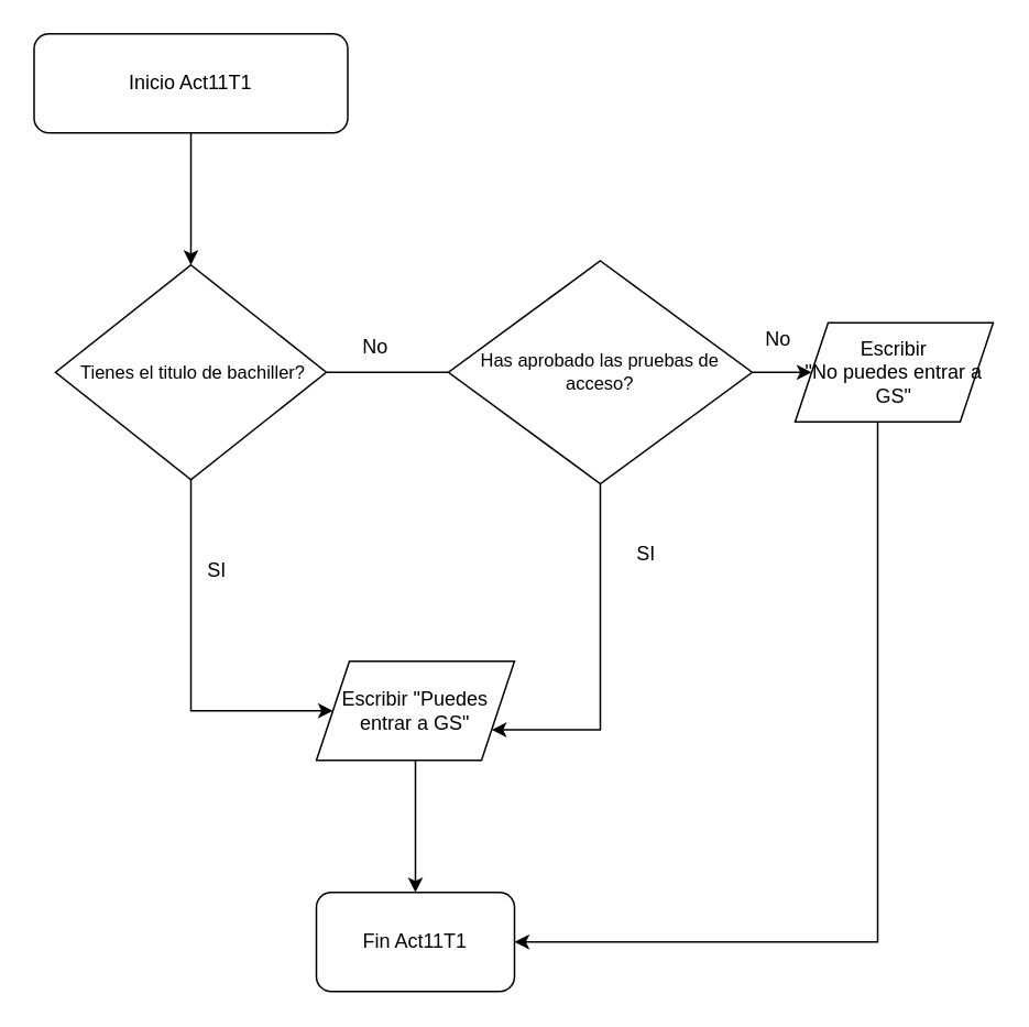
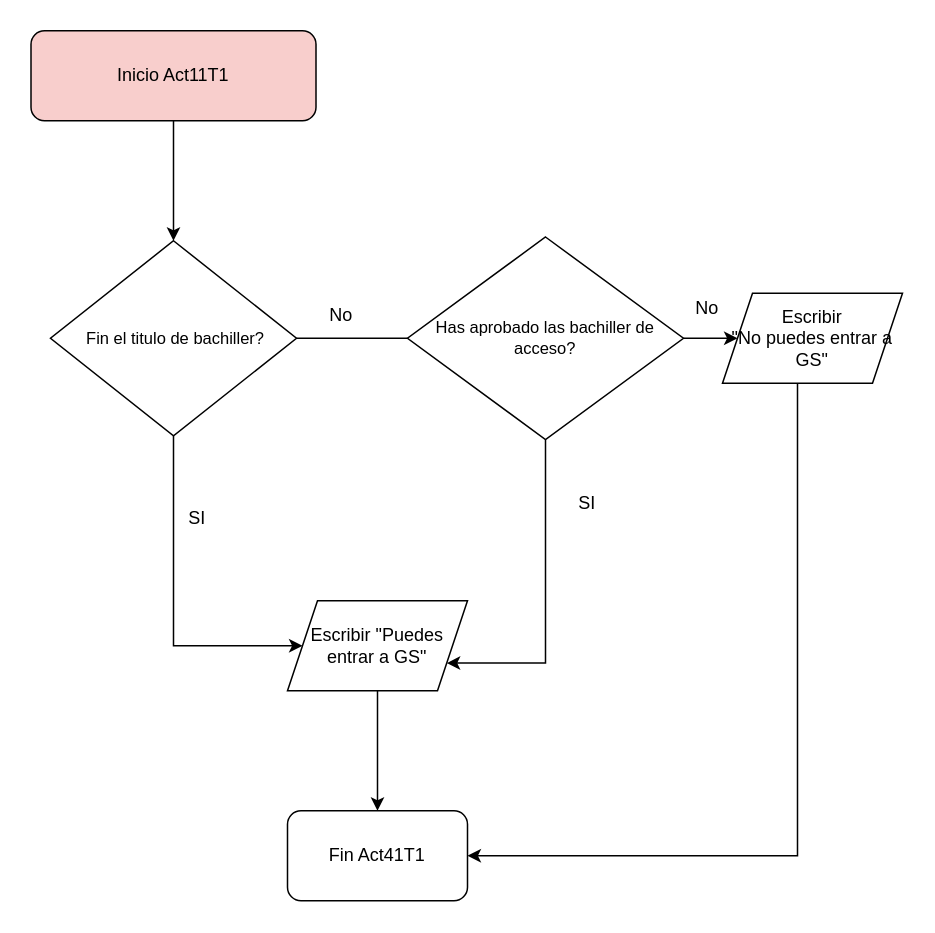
  <mxCell id="0" />
  <mxCell id="1" parent="0" />
  <mxCell id="2" style="edgeStyle=orthogonalEdgeStyle;rounded=0;orthogonalLoop=1;jettySize=auto;html=1;" edge="1" parent="1" source="3" target="6"><mxGeometry relative="1" as="geometry" /></mxCell>
- <mxCell id="3" value="Inicio Act11T1" style="rounded=1;whiteSpace=wrap;html=1;" vertex="1" parent="1"><mxGeometry x="20" y="20" width="190" height="60" as="geometry" /></mxCell>
+ <mxCell id="3" value="Inicio Act11T1" style="rounded=1;whiteSpace=wrap;html=1;fillColor=#f8cecc;" vertex="1" parent="1"><mxGeometry x="20" y="20" width="190" height="60" as="geometry" /></mxCell>
  <mxCell id="4" style="edgeStyle=orthogonalEdgeStyle;rounded=0;orthogonalLoop=1;jettySize=auto;html=1;entryX=0;entryY=0.5;entryDx=0;entryDy=0;" edge="1" parent="1" source="6" target="13"><mxGeometry relative="1" as="geometry"><mxPoint x="115" y="360" as="targetPoint" /><Array as="points"><mxPoint x="115" y="430" /></Array></mxGeometry></mxCell>
  <mxCell id="5" style="edgeStyle=orthogonalEdgeStyle;rounded=0;orthogonalLoop=1;jettySize=auto;html=1;entryX=0;entryY=0.5;entryDx=0;entryDy=0;endArrow=none;" edge="1" parent="1" source="6" target="9"><mxGeometry relative="1" as="geometry" /></mxCell>
- <mxCell id="6" value="&amp;nbsp;Tienes el titulo de bachiller?" style="rhombus;whiteSpace=wrap;html=1;fontSize=11;" vertex="1" parent="1"><mxGeometry x="33" y="160" width="164" height="130" as="geometry" /></mxCell>
+ <mxCell id="6" value="&amp;nbsp;Fin el titulo de bachiller?" style="rhombus;whiteSpace=wrap;html=1;fontSize=11;" vertex="1" parent="1"><mxGeometry x="33" y="160" width="164" height="130" as="geometry" /></mxCell>
  <mxCell id="7" style="edgeStyle=orthogonalEdgeStyle;rounded=0;orthogonalLoop=1;jettySize=auto;html=1;entryX=1;entryY=0.75;entryDx=0;entryDy=0;" edge="1" parent="1" source="9" target="13"><mxGeometry relative="1" as="geometry"><Array as="points"><mxPoint x="363" y="442" /></Array></mxGeometry></mxCell>
  <mxCell id="8" style="edgeStyle=orthogonalEdgeStyle;rounded=0;orthogonalLoop=1;jettySize=auto;html=1;entryX=0;entryY=0.5;entryDx=0;entryDy=0;" edge="1" parent="1" source="9" target="15"><mxGeometry relative="1" as="geometry" /></mxCell>
- <mxCell id="9" value="Has aprobado las pruebas de acceso?" style="rhombus;whiteSpace=wrap;html=1;verticalAlign=middle;fontSize=11;" vertex="1" parent="1"><mxGeometry x="271" y="157.5" width="184" height="135" as="geometry" /></mxCell>
+ <mxCell id="9" value="Has aprobado las bachiller de acceso?" style="rhombus;whiteSpace=wrap;html=1;verticalAlign=middle;fontSize=11;" vertex="1" parent="1"><mxGeometry x="271" y="157.5" width="184" height="135" as="geometry" /></mxCell>
  <mxCell id="10" value="SI" style="text;html=1;strokeColor=none;fillColor=none;align=center;verticalAlign=middle;whiteSpace=wrap;rounded=0;" vertex="1" parent="1"><mxGeometry x="101" y="330" width="60" height="30" as="geometry" /></mxCell>
  <mxCell id="11" value="SI" style="text;html=1;strokeColor=none;fillColor=none;align=center;verticalAlign=middle;whiteSpace=wrap;rounded=0;" vertex="1" parent="1"><mxGeometry x="361" y="320" width="60" height="30" as="geometry" /></mxCell>
  <mxCell id="12" style="edgeStyle=orthogonalEdgeStyle;rounded=0;orthogonalLoop=1;jettySize=auto;html=1;entryX=0.5;entryY=0;entryDx=0;entryDy=0;" edge="1" parent="1" source="13" target="16"><mxGeometry relative="1" as="geometry" /></mxCell>
  <mxCell id="13" value="Escribir &quot;Puedes entrar a GS&quot;" style="shape=parallelogram;perimeter=parallelogramPerimeter;whiteSpace=wrap;html=1;fixedSize=1;" vertex="1" parent="1"><mxGeometry x="191" y="400" width="120" height="60" as="geometry" /></mxCell>
  <mxCell id="14" style="edgeStyle=orthogonalEdgeStyle;rounded=0;orthogonalLoop=1;jettySize=auto;html=1;" edge="1" parent="1" source="15" target="16"><mxGeometry relative="1" as="geometry"><mxPoint x="541" y="540" as="targetPoint" /><Array as="points"><mxPoint x="531" y="570" /></Array></mxGeometry></mxCell>
  <mxCell id="15" value="Escribir &lt;br&gt;&quot;No puedes entrar a GS&quot;" style="shape=parallelogram;perimeter=parallelogramPerimeter;whiteSpace=wrap;html=1;fixedSize=1;" vertex="1" parent="1"><mxGeometry x="481" y="195" width="120" height="60" as="geometry" /></mxCell>
- <mxCell id="16" value="Fin Act11T1" style="rounded=1;whiteSpace=wrap;html=1;" vertex="1" parent="1"><mxGeometry x="191" y="540" width="120" height="60" as="geometry" /></mxCell>
+ <mxCell id="16" value="Fin Act41T1" style="rounded=1;whiteSpace=wrap;html=1;" vertex="1" parent="1"><mxGeometry x="191" y="540" width="120" height="60" as="geometry" /></mxCell>
  <mxCell id="17" value="No" style="text;html=1;strokeColor=none;fillColor=none;align=center;verticalAlign=middle;whiteSpace=wrap;rounded=0;" vertex="1" parent="1"><mxGeometry x="197" y="195" width="60" height="30" as="geometry" /></mxCell>
  <mxCell id="18" value="No" style="text;html=1;strokeColor=none;fillColor=none;align=center;verticalAlign=middle;whiteSpace=wrap;rounded=0;" vertex="1" parent="1"><mxGeometry x="441" y="190" width="60" height="30" as="geometry" /></mxCell>
